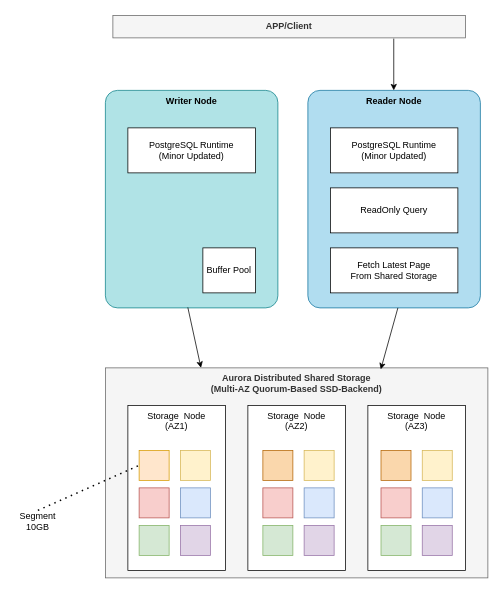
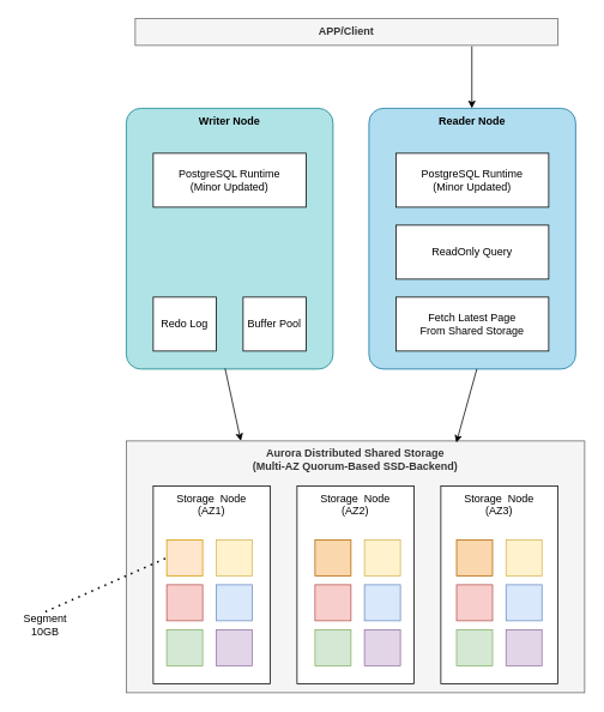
  <mxCell id="0" />
  <mxCell id="1" parent="0" />
  <mxCell id="2" value="APP/Client" style="rounded=1;whiteSpace=wrap;html=1;arcSize=0;fillColor=#f5f5f5;fontColor=#333333;strokeColor=#666666;fontStyle=1" vertex="1" parent="1"><mxGeometry x="150" y="20" width="470" height="30" as="geometry" /></mxCell>
  <mxCell id="3" value="Writer Node" style="rounded=1;whiteSpace=wrap;html=1;arcSize=7;verticalAlign=top;fontStyle=1;fillColor=#b0e3e6;strokeColor=#0e8088;" vertex="1" parent="1"><mxGeometry x="140" y="120" width="230" height="290" as="geometry" /></mxCell>
  <mxCell id="4" value="Reader Node" style="rounded=1;whiteSpace=wrap;html=1;arcSize=7;verticalAlign=top;fontStyle=1;fillColor=#b1ddf0;strokeColor=#10739e;" vertex="1" parent="1"><mxGeometry x="410" y="120" width="230" height="290" as="geometry" /></mxCell>
  <mxCell id="5" value="PostgreSQL Runtime&lt;br&gt;(Minor Updated)" style="rounded=0;whiteSpace=wrap;html=1;" vertex="1" parent="1"><mxGeometry x="170" y="170" width="170" height="60" as="geometry" /></mxCell>
  <mxCell id="6" value="PostgreSQL Runtime&lt;br&gt;(Minor Updated)" style="rounded=0;whiteSpace=wrap;html=1;" vertex="1" parent="1"><mxGeometry x="440" y="170" width="170" height="60" as="geometry" /></mxCell>
+ <mxCell id="7" value="Redo Log" style="rounded=0;whiteSpace=wrap;html=1;" vertex="1" parent="1"><mxGeometry x="170" y="330" width="70" height="60" as="geometry" /></mxCell>
  <mxCell id="8" value="Buffer Pool" style="rounded=0;whiteSpace=wrap;html=1;" vertex="1" parent="1"><mxGeometry x="270" y="330" width="70" height="60" as="geometry" /></mxCell>
  <mxCell id="9" value="ReadOnly Query" style="rounded=0;whiteSpace=wrap;html=1;" vertex="1" parent="1"><mxGeometry x="440" y="250" width="170" height="60" as="geometry" /></mxCell>
  <mxCell id="10" value="Fetch Latest Page&lt;br&gt;From Shared Storage" style="rounded=0;whiteSpace=wrap;html=1;" vertex="1" parent="1"><mxGeometry x="440" y="330" width="170" height="60" as="geometry" /></mxCell>
  <mxCell id="11" value="Aurora Distributed Shared Storage&lt;br&gt;(Multi-AZ Quorum-Based SSD-Backend)" style="rounded=0;whiteSpace=wrap;html=1;verticalAlign=top;fontStyle=1;fillColor=#f5f5f5;fontColor=#333333;strokeColor=#666666;" vertex="1" parent="1"><mxGeometry x="140" y="490" width="510" height="280" as="geometry" /></mxCell>
  <mxCell id="12" value="" style="endArrow=classic;html=1;rounded=0;exitX=0.225;exitY=1.017;exitDx=0;exitDy=0;exitPerimeter=0;" edge="1" parent="1"><mxGeometry width="50" height="50" relative="1" as="geometry"><mxPoint x="524.5" y="51" as="sourcePoint" /><mxPoint x="524.5" y="120" as="targetPoint" /></mxGeometry></mxCell>
  <mxCell id="13" value="Storage&amp;nbsp; Node&lt;br&gt;(AZ1)" style="rounded=0;whiteSpace=wrap;html=1;verticalAlign=top;" vertex="1" parent="1"><mxGeometry x="170" y="540" width="130" height="220" as="geometry" /></mxCell>
  <mxCell id="14" value="Storage&amp;nbsp; Node&lt;br&gt;(AZ2)" style="rounded=0;whiteSpace=wrap;html=1;verticalAlign=top;" vertex="1" parent="1"><mxGeometry x="330" y="540" width="130" height="220" as="geometry" /></mxCell>
  <mxCell id="15" value="Storage&amp;nbsp; Node&lt;br&gt;(AZ3)" style="rounded=0;whiteSpace=wrap;html=1;verticalAlign=top;" vertex="1" parent="1"><mxGeometry x="490" y="540" width="130" height="220" as="geometry" /></mxCell>
  <mxCell id="16" value="" style="whiteSpace=wrap;html=1;aspect=fixed;fillColor=#ffe6cc;strokeColor=#d79b00;" vertex="1" parent="1"><mxGeometry x="185" y="600" width="40" height="40" as="geometry" /></mxCell>
  <mxCell id="17" value="" style="whiteSpace=wrap;html=1;aspect=fixed;fillColor=#fff2cc;strokeColor=#d6b656;" vertex="1" parent="1"><mxGeometry x="240" y="600" width="40" height="40" as="geometry" /></mxCell>
  <mxCell id="18" value="" style="whiteSpace=wrap;html=1;aspect=fixed;fillColor=#f8cecc;strokeColor=#b85450;" vertex="1" parent="1"><mxGeometry x="185" y="650" width="40" height="40" as="geometry" /></mxCell>
  <mxCell id="19" value="" style="whiteSpace=wrap;html=1;aspect=fixed;fillColor=#dae8fc;strokeColor=#6c8ebf;" vertex="1" parent="1"><mxGeometry x="240" y="650" width="40" height="40" as="geometry" /></mxCell>
  <mxCell id="20" value="" style="whiteSpace=wrap;html=1;aspect=fixed;fillColor=#d5e8d4;strokeColor=#82b366;" vertex="1" parent="1"><mxGeometry x="185" y="700" width="40" height="40" as="geometry" /></mxCell>
  <mxCell id="21" value="" style="whiteSpace=wrap;html=1;aspect=fixed;fillColor=#e1d5e7;strokeColor=#9673a6;" vertex="1" parent="1"><mxGeometry x="240" y="700" width="40" height="40" as="geometry" /></mxCell>
  <mxCell id="22" value="" style="whiteSpace=wrap;html=1;aspect=fixed;fillColor=#fad7ac;strokeColor=#b46504;" vertex="1" parent="1"><mxGeometry x="350" y="600" width="40" height="40" as="geometry" /></mxCell>
  <mxCell id="23" value="" style="whiteSpace=wrap;html=1;aspect=fixed;fillColor=#fff2cc;strokeColor=#d6b656;" vertex="1" parent="1"><mxGeometry x="405" y="600" width="40" height="40" as="geometry" /></mxCell>
  <mxCell id="24" value="" style="whiteSpace=wrap;html=1;aspect=fixed;fillColor=#f8cecc;strokeColor=#b85450;" vertex="1" parent="1"><mxGeometry x="350" y="650" width="40" height="40" as="geometry" /></mxCell>
  <mxCell id="25" value="" style="whiteSpace=wrap;html=1;aspect=fixed;fillColor=#dae8fc;strokeColor=#6c8ebf;" vertex="1" parent="1"><mxGeometry x="405" y="650" width="40" height="40" as="geometry" /></mxCell>
  <mxCell id="26" value="" style="whiteSpace=wrap;html=1;aspect=fixed;fillColor=#d5e8d4;strokeColor=#82b366;" vertex="1" parent="1"><mxGeometry x="350" y="700" width="40" height="40" as="geometry" /></mxCell>
  <mxCell id="27" value="" style="whiteSpace=wrap;html=1;aspect=fixed;fillColor=#e1d5e7;strokeColor=#9673a6;" vertex="1" parent="1"><mxGeometry x="405" y="700" width="40" height="40" as="geometry" /></mxCell>
  <mxCell id="28" value="" style="whiteSpace=wrap;html=1;aspect=fixed;fillColor=#fad7ac;strokeColor=#b46504;" vertex="1" parent="1"><mxGeometry x="507.5" y="600" width="40" height="40" as="geometry" /></mxCell>
  <mxCell id="29" value="" style="whiteSpace=wrap;html=1;aspect=fixed;fillColor=#fff2cc;strokeColor=#d6b656;" vertex="1" parent="1"><mxGeometry x="562.5" y="600" width="40" height="40" as="geometry" /></mxCell>
  <mxCell id="30" value="" style="whiteSpace=wrap;html=1;aspect=fixed;fillColor=#f8cecc;strokeColor=#b85450;" vertex="1" parent="1"><mxGeometry x="507.5" y="650" width="40" height="40" as="geometry" /></mxCell>
  <mxCell id="31" value="" style="whiteSpace=wrap;html=1;aspect=fixed;fillColor=#dae8fc;strokeColor=#6c8ebf;" vertex="1" parent="1"><mxGeometry x="562.5" y="650" width="40" height="40" as="geometry" /></mxCell>
  <mxCell id="32" value="" style="whiteSpace=wrap;html=1;aspect=fixed;fillColor=#d5e8d4;strokeColor=#82b366;" vertex="1" parent="1"><mxGeometry x="507.5" y="700" width="40" height="40" as="geometry" /></mxCell>
  <mxCell id="33" value="" style="whiteSpace=wrap;html=1;aspect=fixed;fillColor=#e1d5e7;strokeColor=#9673a6;" vertex="1" parent="1"><mxGeometry x="562.5" y="700" width="40" height="40" as="geometry" /></mxCell>
  <mxCell id="34" value="" style="endArrow=classic;html=1;rounded=0;exitX=0.478;exitY=0.998;exitDx=0;exitDy=0;exitPerimeter=0;entryX=0.25;entryY=0;entryDx=0;entryDy=0;" edge="1" parent="1" source="3" target="11"><mxGeometry width="50" height="50" relative="1" as="geometry"><mxPoint x="300" y="460" as="sourcePoint" /><mxPoint x="250" y="499" as="targetPoint" /></mxGeometry></mxCell>
  <mxCell id="35" value="" style="endArrow=classic;html=1;rounded=0;entryX=0.72;entryY=0.007;entryDx=0;entryDy=0;entryPerimeter=0;" edge="1" parent="1" target="11"><mxGeometry width="50" height="50" relative="1" as="geometry"><mxPoint x="530" y="410" as="sourcePoint" /><mxPoint x="530" y="450" as="targetPoint" /></mxGeometry></mxCell>
  <mxCell id="36" value="Segment&lt;br&gt;10GB" style="text;html=1;align=center;verticalAlign=middle;whiteSpace=wrap;rounded=0;" vertex="1" parent="1"><mxGeometry y="680" width="60" height="30" as="geometry" x="20" /></mxCell>
  <mxCell id="37" value="" style="endArrow=none;dashed=1;html=1;dashPattern=1 3;strokeWidth=2;rounded=0;exitX=0.5;exitY=0;exitDx=0;exitDy=0;entryX=0;entryY=0.5;entryDx=0;entryDy=0;" edge="1" parent="1" source="36" target="16"><mxGeometry width="50" height="50" relative="1" as="geometry"><mxPoint x="170" y="580" as="sourcePoint" /><mxPoint x="220" y="530" as="targetPoint" /></mxGeometry></mxCell>
